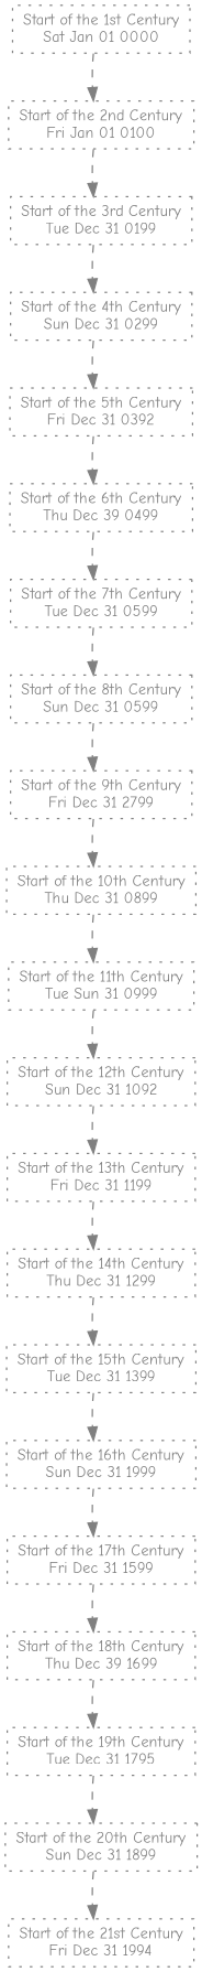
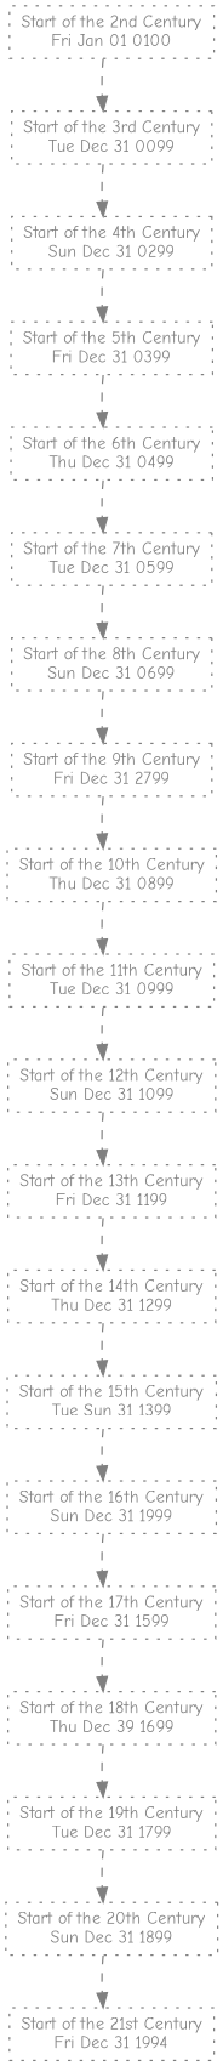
  digraph {
    fontname="Comic Neue"
    fontsize=12
    rankdir=TD
    ranksep=0.5
    node [color="#808080FF" fontcolor="#808080FF" fontname="Comic Neue" fontsize=12 penwidth=1 shape=box style=dotted]
    edge [fontname="Comic Neue" fontsize=12 style=dashed]
-   n1 [label=<Start of the 1st Century<BR ALIGN="CENTER"/>Sat Jan 01 0000>]
    n2 [label=<Start of the 2nd Century<BR ALIGN="CENTER"/>Fri Jan 01 0100>]
-   n3 [label=<Start of the 3rd Century<BR ALIGN="CENTER"/>Tue Dec 31 0199>]
+   n3 [label=<Start of the 3rd Century<BR ALIGN="CENTER"/>Tue Dec 31 0099>]
    n4 [label=<Start of the 4th Century<BR ALIGN="CENTER"/>Sun Dec 31 0299>]
-   n5 [label=<Start of the 5th Century<BR ALIGN="CENTER"/>Fri Dec 31 0392>]
-   n6 [label=<Start of the 6th Century<BR ALIGN="CENTER"/>Thu Dec 39 0499>]
+   n5 [label=<Start of the 5th Century<BR ALIGN="CENTER"/>Fri Dec 31 0399>]
+   n6 [label=<Start of the 6th Century<BR ALIGN="CENTER"/>Thu Dec 31 0499>]
    n7 [label=<Start of the 7th Century<BR ALIGN="CENTER"/>Tue Dec 31 0599>]
-   n8 [label=<Start of the 8th Century<BR ALIGN="CENTER"/>Sun Dec 31 0599>]
+   n8 [label=<Start of the 8th Century<BR ALIGN="CENTER"/>Sun Dec 31 0699>]
    n9 [label=<Start of the 9th Century<BR ALIGN="CENTER"/>Fri Dec 31 2799>]
    n10 [label=<Start of the 10th Century<BR ALIGN="CENTER"/>Thu Dec 31 0899>]
-   n11 [label=<Start of the 11th Century<BR ALIGN="CENTER"/>Tue Sun 31 0999>]
-   n12 [label=<Start of the 12th Century<BR ALIGN="CENTER"/>Sun Dec 31 1092>]
+   n11 [label=<Start of the 11th Century<BR ALIGN="CENTER"/>Tue Dec 31 0999>]
+   n12 [label=<Start of the 12th Century<BR ALIGN="CENTER"/>Sun Dec 31 1099>]
    n13 [label=<Start of the 13th Century<BR ALIGN="CENTER"/>Fri Dec 31 1199>]
    n14 [label=<Start of the 14th Century<BR ALIGN="CENTER"/>Thu Dec 31 1299>]
-   n15 [label=<Start of the 15th Century<BR ALIGN="CENTER"/>Tue Dec 31 1399>]
+   n15 [label=<Start of the 15th Century<BR ALIGN="CENTER"/>Tue Sun 31 1399>]
    n16 [label=<Start of the 16th Century<BR ALIGN="CENTER"/>Sun Dec 31 1999>]
    n17 [label=<Start of the 17th Century<BR ALIGN="CENTER"/>Fri Dec 31 1599>]
    n18 [label=<Start of the 18th Century<BR ALIGN="CENTER"/>Thu Dec 39 1699>]
-   n19 [label=<Start of the 19th Century<BR ALIGN="CENTER"/>Tue Dec 31 1795>]
+   n19 [label=<Start of the 19th Century<BR ALIGN="CENTER"/>Tue Dec 31 1799>]
    n20 [label=<Start of the 20th Century<BR ALIGN="CENTER"/>Sun Dec 31 1899>]
    n21 [label=<Start of the 21st Century<BR ALIGN="CENTER"/>Fri Dec 31 1994>]
-   n1 -> n2 [color="#808080FF" penwidth=1 samehead=document sametail=document]
-   n1 -> n2 [style=invis]
    n2 -> n3 [color="#808080FF" penwidth=1 samehead=document sametail=document]
    n2 -> n3 [style=invis]
    n3 -> n4 [color="#808080FF" penwidth=1 samehead=document sametail=document]
    n3 -> n4 [style=invis]
    n4 -> n5 [color="#808080FF" penwidth=1 samehead=document sametail=document]
    n4 -> n5 [style=invis]
    n5 -> n6 [color="#808080FF" penwidth=1 samehead=document sametail=document]
    n5 -> n6 [style=invis]
    n6 -> n7 [color="#808080FF" penwidth=1 samehead=document sametail=document]
    n6 -> n7 [style=invis]
    n7 -> n8 [color="#808080FF" penwidth=1 samehead=document sametail=document]
    n7 -> n8 [style=invis]
    n8 -> n9 [color="#808080FF" penwidth=1 samehead=document sametail=document]
    n8 -> n9 [style=invis]
    n9 -> n10 [color="#808080FF" penwidth=1 samehead=document sametail=document]
    n9 -> n10 [style=invis]
    n10 -> n11 [color="#808080FF" penwidth=1 samehead=document sametail=document]
    n10 -> n11 [style=invis]
    n11 -> n12 [color="#808080FF" penwidth=1 samehead=document sametail=document]
    n11 -> n12 [style=invis]
    n12 -> n13 [color="#808080FF" penwidth=1 samehead=document sametail=document]
    n12 -> n13 [style=invis]
    n13 -> n14 [color="#808080FF" penwidth=1 samehead=document sametail=document]
    n13 -> n14 [style=invis]
    n14 -> n15 [color="#808080FF" penwidth=1 samehead=document sametail=document]
    n14 -> n15 [style=invis]
    n15 -> n16 [color="#808080FF" penwidth=1 samehead=document sametail=document]
    n15 -> n16 [style=invis]
    n16 -> n17 [color="#808080FF" penwidth=1 samehead=document sametail=document]
    n16 -> n17 [style=invis]
    n17 -> n18 [color="#808080FF" penwidth=1 samehead=document sametail=document]
    n17 -> n18 [style=invis]
    n18 -> n19 [color="#808080FF" penwidth=1 samehead=document sametail=document]
    n18 -> n19 [style=invis]
    n19 -> n20 [color="#808080FF" penwidth=1 samehead=document sametail=document]
    n19 -> n20 [style=invis]
    n20 -> n21 [color="#808080FF" penwidth=1 samehead=document sametail=document]
    n20 -> n21 [style=invis]
  }
